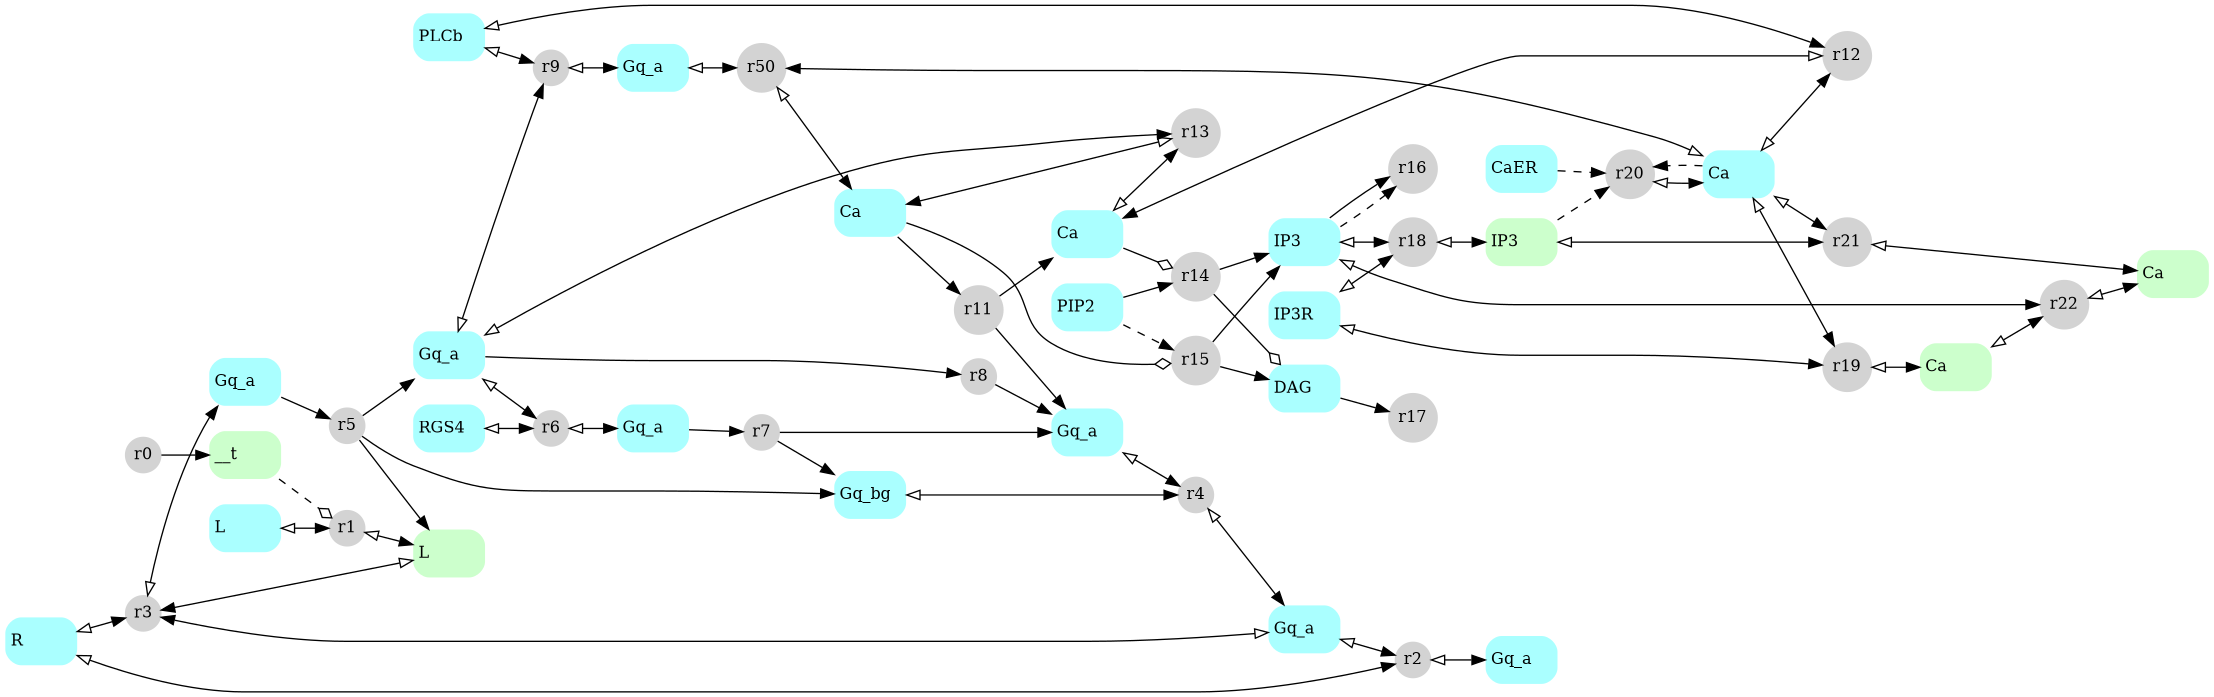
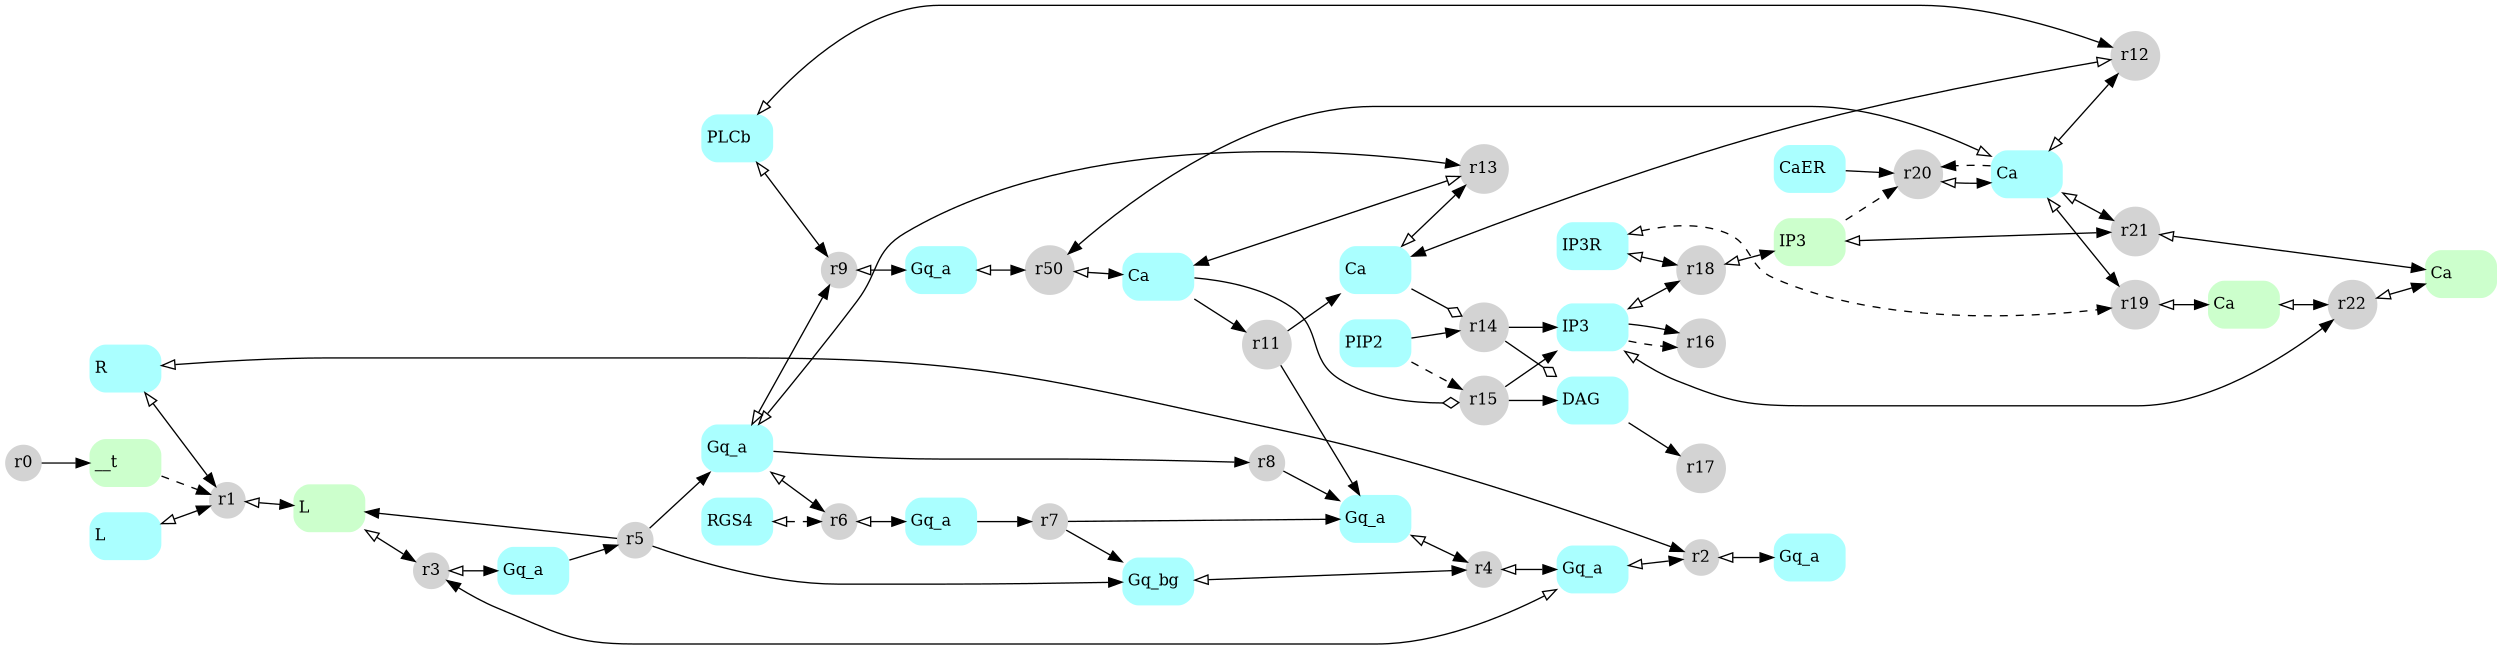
  digraph {
    rankdir=LR
    node [color=transparent fillcolor=lightgray fontsize=12 margin="0.06,0" shape=Mrecord style=filled]
    edge [arrowhead=normal arrowtail=empty dir=both]
    n1 [fillcolor="#aaffff" label="R\l"]
    n2 [height=.3 label=r1 shape=circle width=.3]
    n3 [height=.3 label=r2 shape=circle width=.3]
    n4 [fillcolor="#ccffcc" label="L\l"]
    n5 [fillcolor="#aaffff" label="Gq_a\l"]
    n6 [height=.3 label=r3 shape=circle width=.3]
    n7 [fillcolor="#aaffff" label="L\l"]
    n8 [fillcolor="#aaffff" label="Gq_a\l"]
    n9 [height=.3 label=r4 shape=circle width=.3]
    n10 [fillcolor="#aaffff" label="Gq_a\l"]
    n11 [fillcolor="#aaffff" label="Gq_a\l"]
    n12 [height=.3 label=r6 shape=circle width=.3]
    n13 [height=.3 label=r8 shape=circle width=.3]
    n14 [height=.3 label=r9 shape=circle width=.3]
    n15 [height=.3 label=r13 shape=circle width=.3]
    n16 [fillcolor="#aaffff" label="Gq_a\l"]
    n17 [fillcolor="#aaffff" label="Gq_a\l"]
    n18 [fillcolor="#aaffff" label="Ca\l"]
    n19 [height=.3 label=r7 shape=circle width=.3]
    n20 [height=.3 label=r50 shape=circle width=.3]
    n21 [height=.3 label=r11 shape=circle width=.3]
    n22 [height=.3 label=r15 shape=circle width=.3]
    n23 [fillcolor="#aaffff" label="Gq_bg\l"]
    n24 [fillcolor="#aaffff" label="RGS4\l"]
    n25 [fillcolor="#aaffff" label="Ca\l"]
    n26 [height=.3 label=r12 shape=circle width=.3]
    n27 [height=.3 label=r19 shape=circle width=.3]
    n28 [height=.3 label=r20 shape=circle width=.3]
    n29 [height=.3 label=r21 shape=circle width=.3]
    n30 [fillcolor="#aaffff" label="Ca\l"]
    n31 [fillcolor="#ccffcc" label="Ca\l"]
    n32 [fillcolor="#ccffcc" label="Ca\l"]
    n33 [height=.3 label=r14 shape=circle width=.3]
    n34 [height=.3 label=r22 shape=circle width=.3]
    n35 [fillcolor="#aaffff" label="CaER\l"]
    n36 [fillcolor="#aaffff" label="PLCb\l"]
    n37 [fillcolor="#aaffff" label="IP3\l"]
    n38 [fillcolor="#aaffff" label="DAG\l"]
    n39 [height=.3 label=r16 shape=circle width=.3]
    n40 [height=.3 label=r18 shape=circle width=.3]
    n41 [height=.3 label=r17 shape=circle width=.3]
    n42 [fillcolor="#aaffff" label="PIP2\l"]
    n43 [fillcolor="#ccffcc" label="IP3\l"]
    n44 [fillcolor="#aaffff" label="IP3R\l"]
    n45 [fillcolor="#aaffff" label="Gq_a\l"]
    n46 [height=.3 label=r5 shape=circle width=.3]
    n47 [fillcolor="#ccffcc" label="__t\l"]
    n48 [height=.3 label=r0 shape=circle width=.3]
-   n1 -> n6
+   n1 -> n2
    n1 -> n3
    n2 -> n4
    n3 -> n5
    n4 -> n6
    n6 -> n45
    n7 -> n2
    n8 -> n9
    n9 -> n10
    n10 -> n3
    n10 -> n6
    n11 -> n12
    n11 -> n13 [arrowtail="" dir=""]
    n11 -> n14
    n11 -> n15
    n12 -> n16
    n13 -> n8 [arrowtail="" dir=""]
    n14 -> n17
    n15 -> n18
    n16 -> n19 [arrowtail="" dir=""]
    n17 -> n20
    n18 -> n21 [arrowtail="" dir=""]
    n18 -> n22 [arrowhead=odiamond arrowtail="" dir=""]
    n19 -> n8 [arrowtail="" dir=""]
    n19 -> n23 [arrowtail="" dir=""]
    n20 -> n18
    n21 -> n8 [arrowtail="" dir=""]
    n21 -> n30 [arrowtail="" dir=""]
    n22 -> n37 [arrowtail="" dir=""]
    n22 -> n38 [arrowtail="" dir=""]
    n23 -> n9
-   n24 -> n12
+   n24 -> n12 [style=dashed]
    n25 -> n20
    n25 -> n26
    n25 -> n27
    n25 -> n28 [style=dashed arrowtail="" dir=""]
    n25 -> n29
    n26 -> n30
    n27 -> n31
    n28 -> n25
    n29 -> n32
    n30 -> n15
    n30 -> n33 [arrowhead=odiamond arrowtail="" dir=""]
    n31 -> n34
    n33 -> n37 [arrowtail="" dir=""]
    n33 -> n38 [arrowhead=odiamond arrowtail="" dir=""]
    n34 -> n32
-   n35 -> n28 [style=dashed arrowtail="" dir=""]
+   n35 -> n28 [style=solid arrowtail="" dir=""]
    n36 -> n14
    n36 -> n26
    n37 -> n34
    n37 -> n39 [style=dashed arrowtail="" dir=""]
    n37 -> n39 [arrowtail="" dir=""]
    n37 -> n40
    n38 -> n41 [arrowtail="" dir=""]
    n40 -> n43
    n42 -> n22 [style=dashed arrowtail="" dir=""]
    n42 -> n33 [style=solid arrowtail="" dir=""]
    n43 -> n28 [style=dashed arrowtail="" dir=""]
    n43 -> n29
-   n44 -> n27
+   n44 -> n27 [style=dashed]
    n44 -> n40
    n45 -> n46 [arrowtail="" dir=""]
    n46 -> n4 [arrowtail="" dir=""]
    n46 -> n11 [arrowtail="" dir=""]
    n46 -> n23 [arrowtail="" dir=""]
-   n47 -> n2 [arrowhead=odiamond style=dashed arrowtail="" dir=""]
+   n47 -> n2 [style=dashed arrowtail="" dir=""]
    n48 -> n47 [arrowtail="" dir=""]
  }
